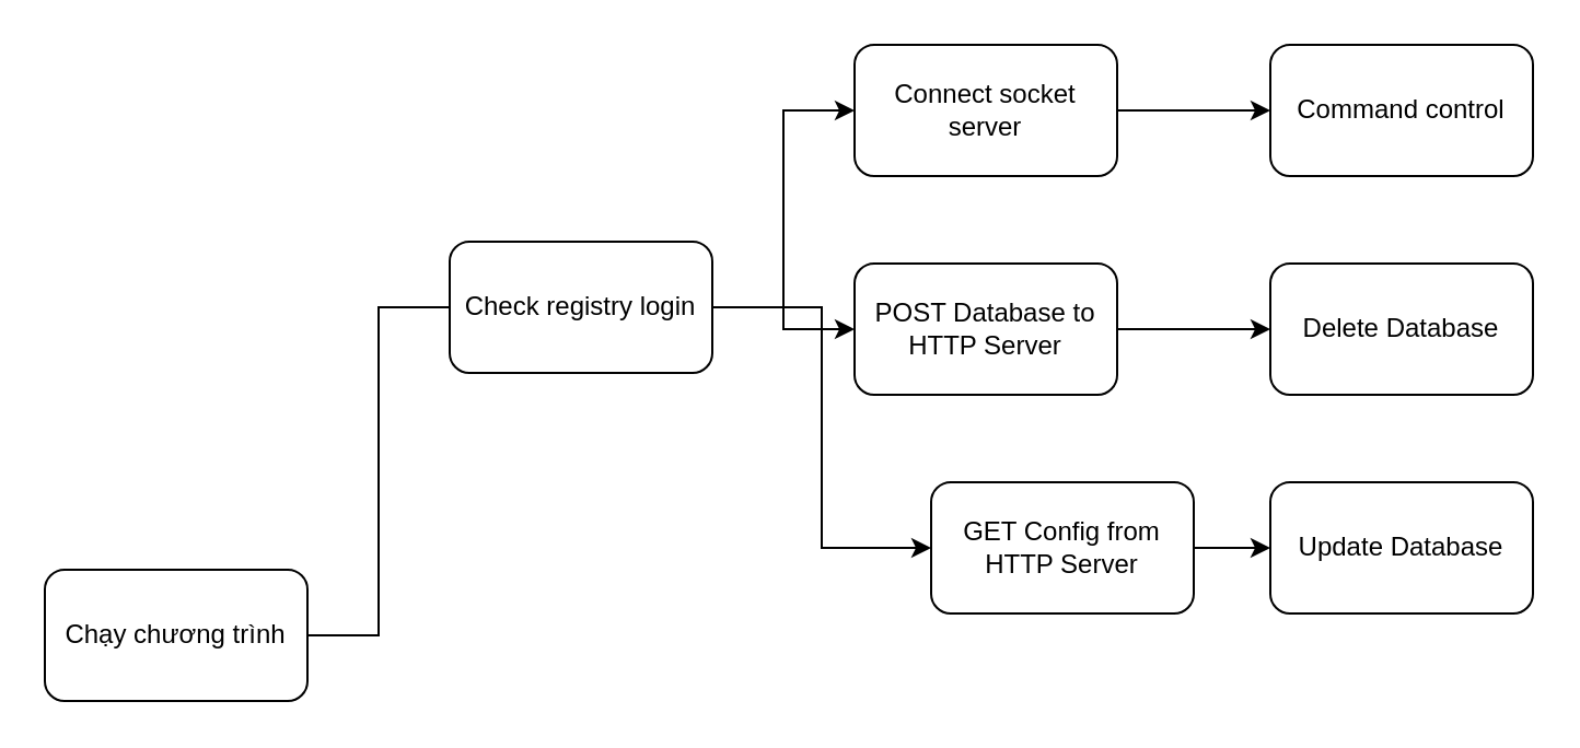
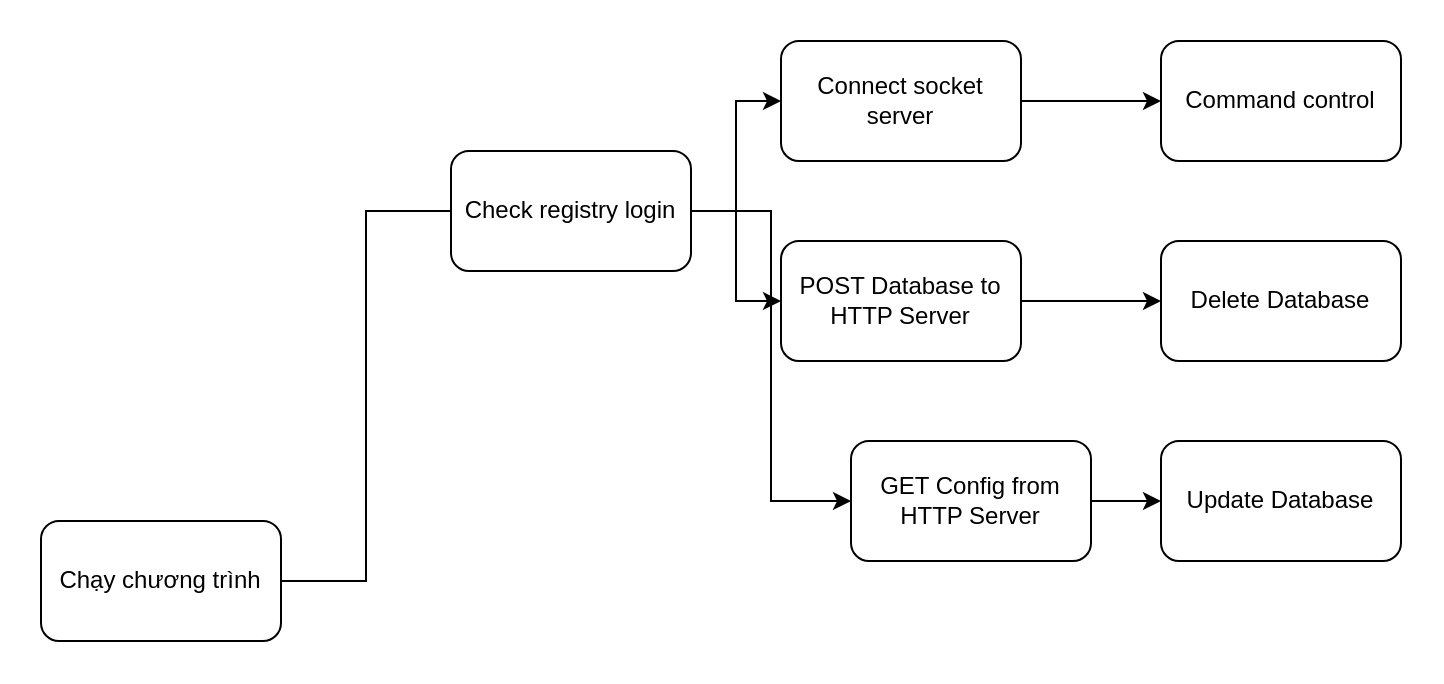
  <mxCell id="0" />
  <mxCell id="1" parent="0" />
  <mxCell id="2" style="edgeStyle=orthogonalEdgeStyle;rounded=0;orthogonalLoop=1;jettySize=auto;html=1;exitX=1;exitY=0.5;exitDx=0;exitDy=0;entryX=0;entryY=0.5;entryDx=0;entryDy=0;endArrow=none;" edge="1" parent="1" source="3" target="7"><mxGeometry relative="1" as="geometry" /></mxCell>
  <mxCell id="3" value="Chạy chương trình" style="rounded=1;whiteSpace=wrap;html=1;" vertex="1" parent="1"><mxGeometry x="20" y="260" width="120" height="60" as="geometry" /></mxCell>
  <mxCell id="4" style="edgeStyle=orthogonalEdgeStyle;rounded=0;orthogonalLoop=1;jettySize=auto;html=1;exitX=1;exitY=0.5;exitDx=0;exitDy=0;entryX=0;entryY=0.5;entryDx=0;entryDy=0;" edge="1" parent="1" source="7" target="9"><mxGeometry relative="1" as="geometry" /></mxCell>
  <mxCell id="5" style="edgeStyle=orthogonalEdgeStyle;rounded=0;orthogonalLoop=1;jettySize=auto;html=1;exitX=1;exitY=0.5;exitDx=0;exitDy=0;entryX=0;entryY=0.5;entryDx=0;entryDy=0;" edge="1" parent="1" source="7" target="11"><mxGeometry relative="1" as="geometry" /></mxCell>
  <mxCell id="6" style="edgeStyle=orthogonalEdgeStyle;rounded=0;orthogonalLoop=1;jettySize=auto;html=1;exitX=1;exitY=0.5;exitDx=0;exitDy=0;entryX=0;entryY=0.5;entryDx=0;entryDy=0;" edge="1" parent="1" source="7" target="13"><mxGeometry relative="1" as="geometry" /></mxCell>
- <mxCell id="7" value="Check registry login" style="rounded=1;whiteSpace=wrap;html=1;" vertex="1" parent="1"><mxGeometry x="205" y="110" width="120" height="60" as="geometry" /></mxCell>
+ <mxCell id="7" value="Check registry login" style="rounded=1;whiteSpace=wrap;html=1;" vertex="1" parent="1"><mxGeometry x="225" y="75" width="120" height="60" as="geometry" /></mxCell>
  <mxCell id="8" style="edgeStyle=orthogonalEdgeStyle;rounded=0;orthogonalLoop=1;jettySize=auto;html=1;exitX=1;exitY=0.5;exitDx=0;exitDy=0;entryX=0;entryY=0.5;entryDx=0;entryDy=0;" edge="1" parent="1" source="9" target="16"><mxGeometry relative="1" as="geometry" /></mxCell>
  <mxCell id="9" value="Connect socket server" style="rounded=1;whiteSpace=wrap;html=1;" vertex="1" parent="1"><mxGeometry x="390" y="20" width="120" height="60" as="geometry" /></mxCell>
  <mxCell id="10" style="edgeStyle=orthogonalEdgeStyle;rounded=0;orthogonalLoop=1;jettySize=auto;html=1;exitX=1;exitY=0.5;exitDx=0;exitDy=0;entryX=0;entryY=0.5;entryDx=0;entryDy=0;" edge="1" parent="1" source="11" target="14"><mxGeometry relative="1" as="geometry" /></mxCell>
  <mxCell id="11" value="POST Database to HTTP Server" style="rounded=1;whiteSpace=wrap;html=1;" vertex="1" parent="1"><mxGeometry x="390" y="120" width="120" height="60" as="geometry" /></mxCell>
  <mxCell id="12" style="edgeStyle=orthogonalEdgeStyle;rounded=0;orthogonalLoop=1;jettySize=auto;html=1;exitX=1;exitY=0.5;exitDx=0;exitDy=0;entryX=0;entryY=0.5;entryDx=0;entryDy=0;" edge="1" parent="1" source="13" target="15"><mxGeometry relative="1" as="geometry" /></mxCell>
  <mxCell id="13" value="GET Config from HTTP Server" style="rounded=1;whiteSpace=wrap;html=1;" vertex="1" parent="1"><mxGeometry x="425" y="220" width="120" height="60" as="geometry" /></mxCell>
  <mxCell id="14" value="Delete Database" style="rounded=1;whiteSpace=wrap;html=1;" vertex="1" parent="1"><mxGeometry x="580" y="120" width="120" height="60" as="geometry" /></mxCell>
  <mxCell id="15" value="Update Database" style="rounded=1;whiteSpace=wrap;html=1;" vertex="1" parent="1"><mxGeometry x="580" y="220" width="120" height="60" as="geometry" /></mxCell>
  <mxCell id="16" value="Command control" style="rounded=1;whiteSpace=wrap;html=1;" vertex="1" parent="1"><mxGeometry x="580" y="20" width="120" height="60" as="geometry" /></mxCell>
